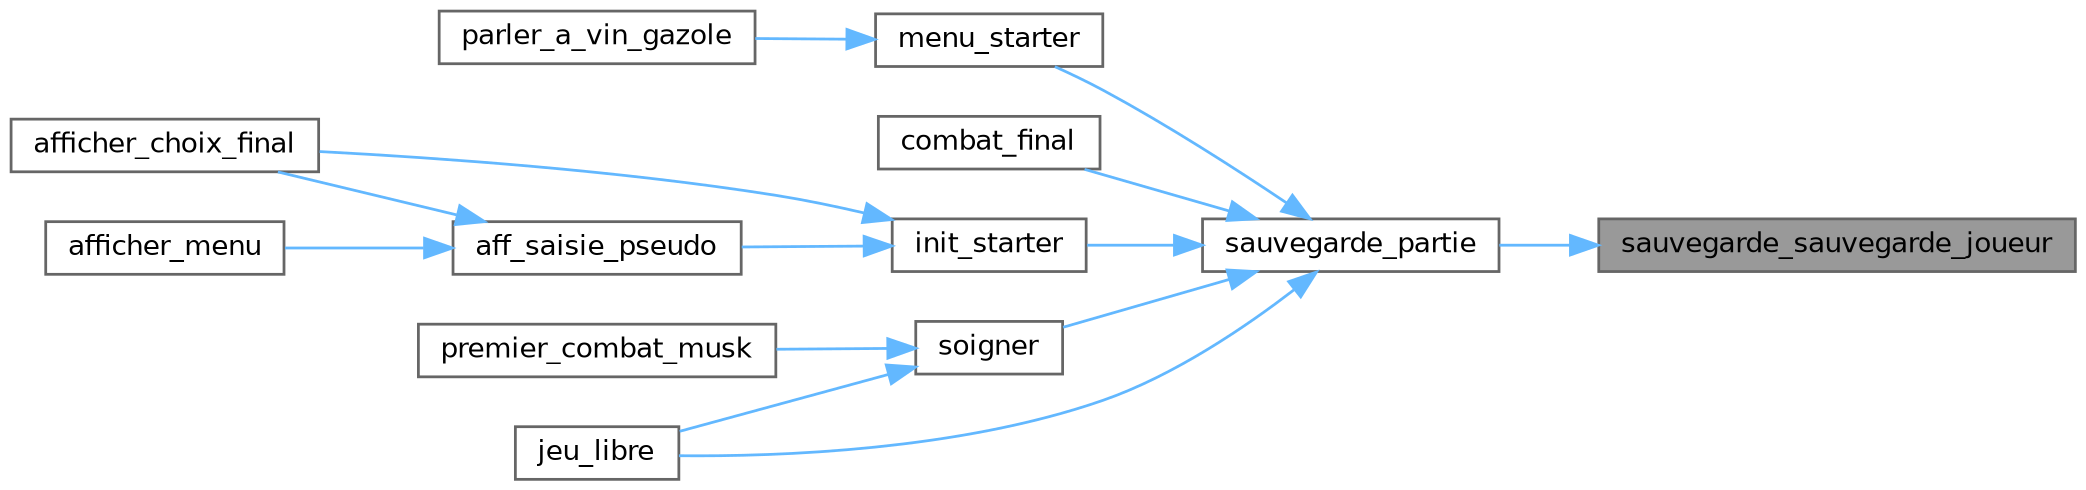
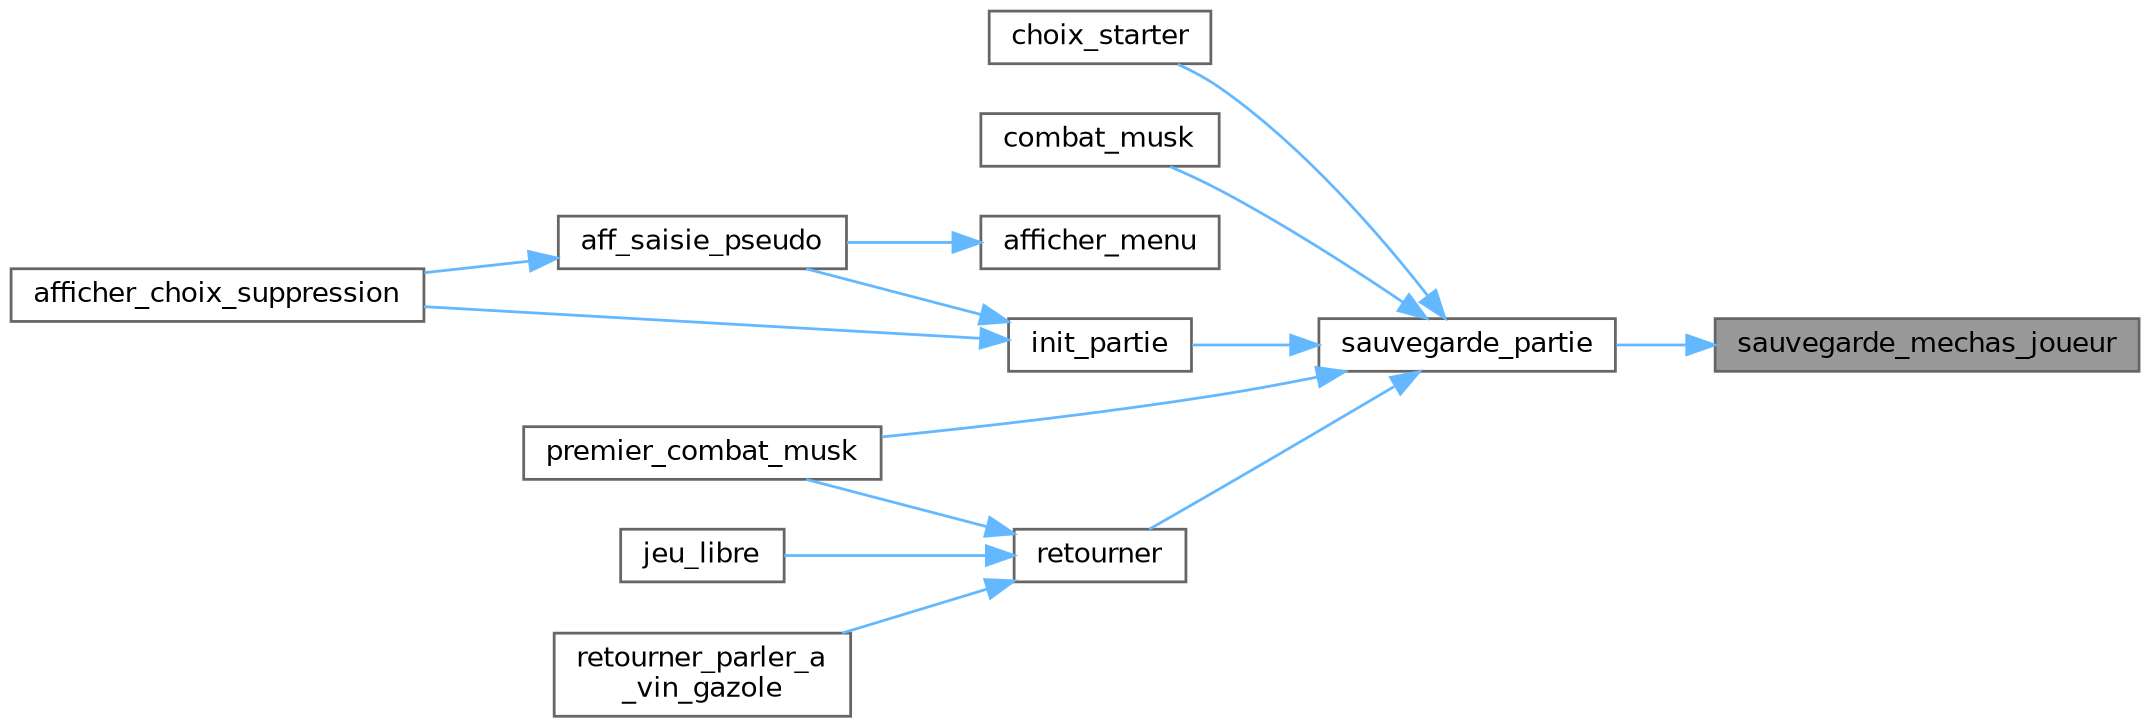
  digraph {
    rankdir=RL
    node [color=grey40 fillcolor=white fontname=Helvetica fontsize=10 shape=box style=filled]
    edge [color=steelblue1 dir=back fontname=Helvetica fontsize=10 labelfontname=Helvetica labelfontsize=10 style=solid]
-   n1 [color=gray40 fillcolor=grey60 fontcolor=black height=0.2 label=sauvegarde_sauvegarde_joueur width=0.4]
+   n1 [color=gray40 fillcolor=grey60 fontcolor=black height=0.2 label=sauvegarde_mechas_joueur width=0.4]
    n2 [height=0.2 label=sauvegarde_partie width=0.4]
-   n3 [height=0.2 label=menu_starter width=0.4]
-   n4 [height=0.2 label=combat_final width=0.4]
-   n5 [height=0.2 label=init_starter width=0.4]
+   n3 [height=0.2 label=choix_starter width=0.4]
+   n4 [height=0.2 label=combat_musk width=0.4]
+   n5 [height=0.2 label=init_partie width=0.4]
    n6 [height=0.2 label=premier_combat_musk width=0.4]
-   n7 [height=0.2 label=soigner width=0.4]
-   n8 [height=0.2 label=parler_a_vin_gazole width=0.4]
+   n7 [height=0.2 label=retourner width=0.4]
    n9 [height=0.2 label=aff_saisie_pseudo width=0.4]
-   n10 [height=0.2 label=afficher_choix_final width=0.4]
+   n10 [height=0.2 label=afficher_choix_suppression width=0.4]
    n11 [height=0.2 label=jeu_libre width=0.4]
+   n12 [height=0.2 label="retourner_parler_a\l_vin_gazole" width=0.4]
    n13 [height=0.2 label=afficher_menu width=0.4]
    n1 -> n2
    n2 -> n3
    n2 -> n4
    n2 -> n5
-   n2 -> n11
+   n2 -> n6
    n2 -> n7
-   n3 -> n8
    n5 -> n9
    n5 -> n10
    n7 -> n6
    n7 -> n11
+   n7 -> n12
    n9 -> n10
-   n9 -> n13
+   n13 -> n9
  }
